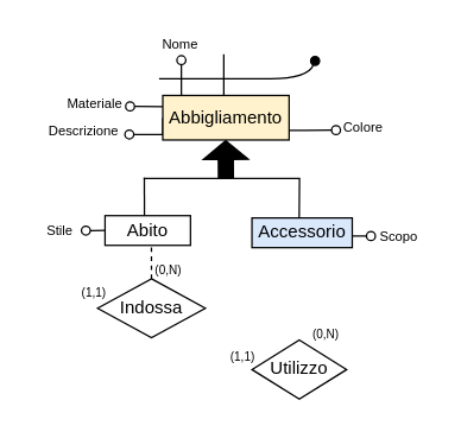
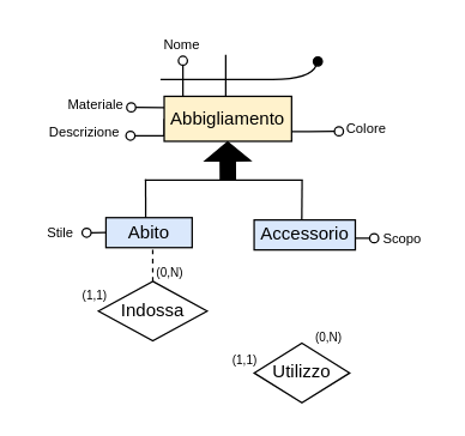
  <mxCell id="0" />
  <mxCell id="1" parent="0" />
  <mxCell id="2" style="edgeStyle=orthogonalEdgeStyle;rounded=0;orthogonalLoop=1;jettySize=auto;html=1;exitX=0;exitY=0.5;exitDx=0;exitDy=0;endArrow=oval;endFill=0;" parent="1" source="3" edge="1"><mxGeometry relative="1" as="geometry"><mxPoint x="86.44" y="90.06" as="targetPoint" /><Array as="points"><mxPoint x="109.44" y="90.06" /></Array></mxGeometry></mxCell>
  <mxCell id="3" value="Abbigliamento" style="whiteSpace=wrap;html=1;align=center;fillColor=#fff2cc;" parent="1" vertex="1"><mxGeometry x="108.94" y="63.81" width="85" height="30" as="geometry" /></mxCell>
  <mxCell id="4" value="Accessorio" style="whiteSpace=wrap;html=1;align=center;fillColor=#dae8fc;" parent="1" vertex="1"><mxGeometry x="168.94" y="146.32" width="67.5" height="20" as="geometry" /></mxCell>
  <mxCell id="5" value="Indossa" style="shape=rhombus;perimeter=rhombusPerimeter;whiteSpace=wrap;html=1;align=center;" parent="1" vertex="1"><mxGeometry x="65.09" y="187.28" width="72.5" height="39.75" as="geometry" /></mxCell>
  <mxCell id="6" value="Utilizzo" style="shape=rhombus;perimeter=rhombusPerimeter;whiteSpace=wrap;html=1;align=center;" parent="1" vertex="1"><mxGeometry x="168.94" y="228.57" width="63.75" height="39.75" as="geometry" /></mxCell>
  <mxCell id="7" value="&lt;font style=&quot;font-size: 9px;&quot;&gt;Materiale&lt;/font&gt;" style="text;html=1;align=center;verticalAlign=middle;whiteSpace=wrap;rounded=0;" parent="1" vertex="1"><mxGeometry x="46.44" y="61.81" width="35" height="15" as="geometry" /></mxCell>
  <mxCell id="8" value="" style="curved=1;endArrow=oval;html=1;rounded=0;entryX=0.642;entryY=0.924;entryDx=0;entryDy=0;entryPerimeter=0;endFill=1;" parent="1" edge="1"><mxGeometry width="50" height="50" relative="1" as="geometry"><mxPoint x="106.44" y="52.56" as="sourcePoint" /><mxPoint x="211.44" y="40.56" as="targetPoint" /><Array as="points"><mxPoint x="156.44" y="52.56" /><mxPoint x="206.44" y="52.56" /></Array></mxGeometry></mxCell>
  <mxCell id="9" value="&lt;font style=&quot;font-size: 9px;&quot;&gt;Scopo&lt;/font&gt;" style="text;html=1;align=center;verticalAlign=middle;whiteSpace=wrap;rounded=0;" parent="1" vertex="1"><mxGeometry x="247.62" y="149.32" width="40" height="17" as="geometry" /></mxCell>
  <mxCell id="10" style="edgeStyle=orthogonalEdgeStyle;rounded=0;orthogonalLoop=1;jettySize=auto;html=1;exitX=0;exitY=0.5;exitDx=0;exitDy=0;entryX=1.116;entryY=0.57;entryDx=0;entryDy=0;entryPerimeter=0;endArrow=oval;endFill=0;" parent="1" source="29" edge="1"><mxGeometry relative="1" as="geometry"><mxPoint x="57.23" y="154.47" as="targetPoint" /></mxGeometry></mxCell>
  <mxCell id="11" value="&lt;font style=&quot;font-size: 8px;&quot;&gt;(0,N)&lt;/font&gt;" style="text;html=1;align=center;verticalAlign=middle;whiteSpace=wrap;rounded=1;strokeColor=none;glass=0;" parent="1" vertex="1"><mxGeometry x="87.59" y="173.28" width="50" height="15" as="geometry" /></mxCell>
  <mxCell id="12" value="&lt;font style=&quot;font-size: 8px;&quot;&gt;(1,1)&lt;/font&gt;" style="text;html=1;align=center;verticalAlign=middle;whiteSpace=wrap;rounded=1;strokeColor=none;glass=0;" parent="1" vertex="1"><mxGeometry x="37.59" y="188.28" width="50" height="15" as="geometry" /></mxCell>
  <mxCell id="13" value="&lt;font style=&quot;font-size: 8px;&quot;&gt;(0,N)&lt;/font&gt;" style="text;html=1;align=center;verticalAlign=middle;whiteSpace=wrap;rounded=1;strokeColor=none;glass=0;" parent="1" vertex="1"><mxGeometry x="193.94" y="216.82" width="50" height="15" as="geometry" /></mxCell>
  <mxCell id="14" value="&lt;font style=&quot;font-size: 8px;&quot;&gt;(1,1&lt;/font&gt;&lt;span style=&quot;font-size: 8px; background-color: initial;&quot;&gt;)&lt;/span&gt;" style="text;html=1;align=center;verticalAlign=middle;whiteSpace=wrap;rounded=1;strokeColor=none;glass=0;" parent="1" vertex="1"><mxGeometry x="137.59" y="231.82" width="50" height="15" as="geometry" /></mxCell>
  <mxCell id="15" value="&lt;font style=&quot;font-size: 9px;&quot;&gt;Descrizione&lt;/font&gt;" style="text;html=1;align=center;verticalAlign=middle;whiteSpace=wrap;rounded=0;" parent="1" vertex="1"><mxGeometry x="36.44" y="78.81" width="40" height="17" as="geometry" /></mxCell>
  <mxCell id="16" value="&lt;font style=&quot;font-size: 9px;&quot;&gt;Colore&lt;/font&gt;" style="text;html=1;align=center;verticalAlign=middle;whiteSpace=wrap;rounded=0;" parent="1" vertex="1"><mxGeometry x="223.94" y="76.81" width="40" height="17" as="geometry" /></mxCell>
  <mxCell id="17" style="edgeStyle=orthogonalEdgeStyle;rounded=0;orthogonalLoop=1;jettySize=auto;html=1;exitX=1.011;exitY=0.878;exitDx=0;exitDy=0;endArrow=oval;endFill=0;exitPerimeter=0;" parent="1" edge="1"><mxGeometry relative="1" as="geometry"><mxPoint x="193.945" y="87.26" as="sourcePoint" /><mxPoint x="225.51" y="87.17" as="targetPoint" /><Array as="points"><mxPoint x="205.51" y="87.17" /><mxPoint x="205.51" y="87.17" /></Array></mxGeometry></mxCell>
  <mxCell id="18" style="edgeStyle=orthogonalEdgeStyle;rounded=0;orthogonalLoop=1;jettySize=auto;html=1;exitX=1.001;exitY=0.609;exitDx=0;exitDy=0;endArrow=oval;endFill=0;exitPerimeter=0;" parent="1" source="4" edge="1"><mxGeometry relative="1" as="geometry"><mxPoint x="315.69" y="157.28" as="sourcePoint" /><mxPoint x="249" y="158.15" as="targetPoint" /></mxGeometry></mxCell>
  <mxCell id="19" value="&lt;font style=&quot;font-size: 9px;&quot;&gt;Nome&lt;/font&gt;" style="text;html=1;align=center;verticalAlign=middle;whiteSpace=wrap;rounded=0;" parent="1" vertex="1"><mxGeometry x="101.44" y="20.06" width="40" height="17" as="geometry" /></mxCell>
  <mxCell id="20" style="edgeStyle=orthogonalEdgeStyle;rounded=0;orthogonalLoop=1;jettySize=auto;html=1;endArrow=oval;endFill=0;" parent="1" edge="1"><mxGeometry relative="1" as="geometry"><mxPoint x="108.94" y="71.43" as="sourcePoint" /><mxPoint x="86.94" y="71.18" as="targetPoint" /><Array as="points"><mxPoint x="108.94" y="71.43" /><mxPoint x="109.94" y="71.43" /></Array></mxGeometry></mxCell>
  <mxCell id="21" style="edgeStyle=orthogonalEdgeStyle;rounded=0;orthogonalLoop=1;jettySize=auto;html=1;endArrow=oval;endFill=0;" parent="1" edge="1"><mxGeometry relative="1" as="geometry"><mxPoint x="121.44" y="63.81" as="sourcePoint" /><mxPoint x="121.44" y="40.06" as="targetPoint" /><Array as="points"><mxPoint x="121.44" y="63.81" /></Array></mxGeometry></mxCell>
  <mxCell id="22" value="" style="endArrow=none;html=1;rounded=0;" parent="1" edge="1"><mxGeometry width="50" height="50" relative="1" as="geometry"><mxPoint x="150" y="64.15" as="sourcePoint" /><mxPoint x="150" y="36" as="targetPoint" /></mxGeometry></mxCell>
  <mxCell id="23" value="" style="shape=flexArrow;endArrow=classic;html=1;rounded=0;fillColor=#000000;endWidth=19.231;endSize=3.849;" parent="1" edge="1"><mxGeometry width="50" height="50" relative="1" as="geometry"><mxPoint x="151.44" y="120.06" as="sourcePoint" /><mxPoint x="151.28" y="93.81" as="targetPoint" /></mxGeometry></mxCell>
  <mxCell id="24" value="&lt;font style=&quot;font-size: 9px;&quot;&gt;Stile&lt;/font&gt;" style="text;html=1;align=center;verticalAlign=middle;whiteSpace=wrap;rounded=0;" parent="1" vertex="1"><mxGeometry x="20.09" y="145.28" width="40" height="17" as="geometry" /></mxCell>
  <mxCell id="25" value="" style="endArrow=none;html=1;rounded=0;exitX=0.479;exitY=-0.009;exitDx=0;exitDy=0;exitPerimeter=0;" parent="1" edge="1"><mxGeometry width="50" height="50" relative="1" as="geometry"><mxPoint x="96.592" y="147.9" as="sourcePoint" /><mxPoint x="96.55" y="119.15" as="targetPoint" /></mxGeometry></mxCell>
  <mxCell id="26" value="" style="endArrow=none;html=1;rounded=0;exitX=0.5;exitY=0;exitDx=0;exitDy=0;entryX=0.543;entryY=0.997;entryDx=0;entryDy=0;entryPerimeter=0;dashed=1;" parent="1" source="5" target="29" edge="1"><mxGeometry width="50" height="50" relative="1" as="geometry"><mxPoint x="137.59" y="187.03" as="sourcePoint" /><mxPoint x="187.59" y="137.03" as="targetPoint" /></mxGeometry></mxCell>
  <mxCell id="27" value="" style="line;strokeWidth=1;rotatable=0;dashed=0;labelPosition=right;align=left;verticalAlign=middle;spacingTop=0;spacingLeft=6;points=[];portConstraint=eastwest;" parent="1" vertex="1"><mxGeometry x="96" y="114.31" width="105.5" height="11" as="geometry" /></mxCell>
  <mxCell id="28" value="" style="endArrow=none;html=1;rounded=0;exitX=0.471;exitY=0.001;exitDx=0;exitDy=0;exitPerimeter=0;" parent="1" source="4" edge="1"><mxGeometry width="50" height="50" relative="1" as="geometry"><mxPoint x="208.94" y="138.57" as="sourcePoint" /><mxPoint x="200.94" y="120.15" as="targetPoint" /></mxGeometry></mxCell>
- <mxCell id="29" value="Abito" style="whiteSpace=wrap;html=1;align=center;" parent="1" vertex="1"><mxGeometry x="70.09" y="144.78" width="57.5" height="20" as="geometry" /></mxCell>
+ <mxCell id="29" value="Abito" style="whiteSpace=wrap;html=1;align=center;fillColor=#dae8fc;" parent="1" vertex="1"><mxGeometry x="70.09" y="144.78" width="57.5" height="20" as="geometry" /></mxCell>
